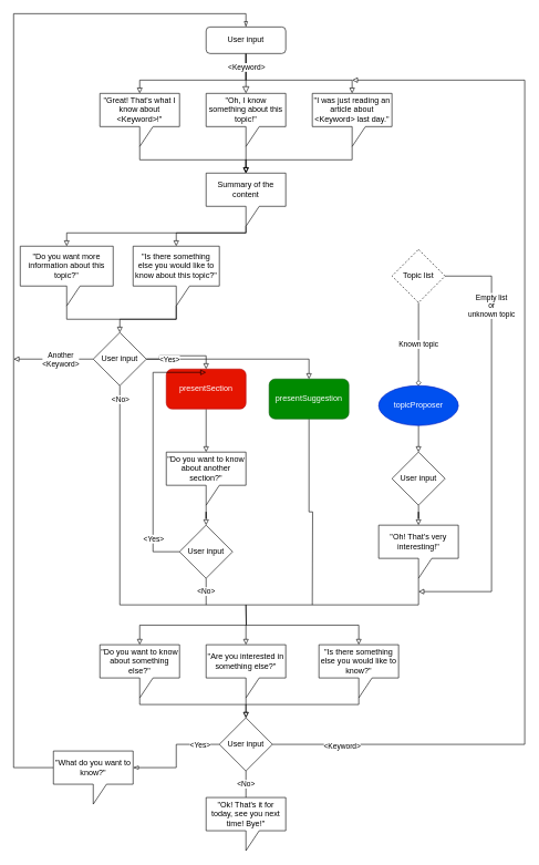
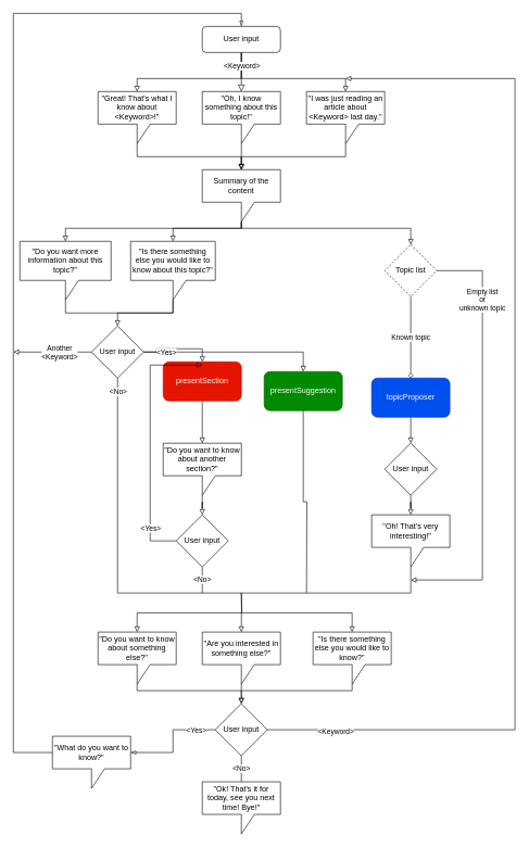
  <mxCell id="0" />
  <mxCell id="1" parent="0" />
  <mxCell id="2" value="" style="rounded=0;html=1;jettySize=auto;orthogonalLoop=1;fontSize=11;endArrow=block;endFill=0;endSize=8;strokeWidth=1;shadow=0;labelBackgroundColor=none;edgeStyle=orthogonalEdgeStyle;entryX=0.5;entryY=0;entryDx=0;entryDy=0;entryPerimeter=0;" parent="1" source="6" target="10" edge="1"><mxGeometry relative="1" as="geometry"><mxPoint x="370" y="150" as="targetPoint" /></mxGeometry></mxCell>
  <mxCell id="3" style="edgeStyle=orthogonalEdgeStyle;rounded=0;orthogonalLoop=1;jettySize=auto;html=1;exitX=0.5;exitY=1;exitDx=0;exitDy=0;entryX=0.5;entryY=0;entryDx=0;entryDy=0;entryPerimeter=0;endArrow=block;endFill=0;strokeColor=#000000;" parent="1" source="6" target="8" edge="1"><mxGeometry relative="1" as="geometry"><Array as="points"><mxPoint x="370" y="120" /><mxPoint x="210" y="120" /></Array></mxGeometry></mxCell>
  <mxCell id="4" style="edgeStyle=orthogonalEdgeStyle;rounded=0;orthogonalLoop=1;jettySize=auto;html=1;exitX=0.5;exitY=1;exitDx=0;exitDy=0;endArrow=block;endFill=0;strokeColor=#000000;" parent="1" source="6" target="12" edge="1"><mxGeometry relative="1" as="geometry"><Array as="points"><mxPoint x="370" y="120" /><mxPoint x="530" y="120" /></Array></mxGeometry></mxCell>
  <mxCell id="5" value="&amp;lt;Keyword&amp;gt;" style="edgeLabel;html=1;align=center;verticalAlign=middle;resizable=0;points=[];" parent="4" vertex="1" connectable="0"><mxGeometry x="-0.227" relative="1" as="geometry"><mxPoint x="-45" y="-20" as="offset" /></mxGeometry></mxCell>
  <mxCell id="6" value="User input" style="rounded=1;whiteSpace=wrap;html=1;fontSize=12;glass=0;strokeWidth=1;shadow=0;" parent="1" vertex="1"><mxGeometry x="310" y="40" width="120" height="40" as="geometry" /></mxCell>
  <mxCell id="7" style="edgeStyle=orthogonalEdgeStyle;rounded=0;orthogonalLoop=1;jettySize=auto;html=1;exitX=0;exitY=0;exitDx=60;exitDy=80;exitPerimeter=0;entryX=0.5;entryY=0;entryDx=0;entryDy=0;entryPerimeter=0;endArrow=block;endFill=0;strokeColor=#000000;" parent="1" source="8" edge="1"><mxGeometry relative="1" as="geometry"><mxPoint x="370" y="260" as="targetPoint" /><Array as="points"><mxPoint x="210" y="240" /><mxPoint x="370" y="240" /></Array></mxGeometry></mxCell>
  <mxCell id="8" value="&lt;span class=&quot;pl-s&quot; style=&quot;box-sizing: border-box ; font-family: , &amp;#34;consolas&amp;#34; , &amp;#34;liberation mono&amp;#34; , &amp;#34;menlo&amp;#34; , monospace&quot;&gt;&quot;Great! That's what I know about &amp;lt;Keyword&amp;gt;!&quot;&lt;/span&gt;" style="shape=callout;whiteSpace=wrap;html=1;perimeter=calloutPerimeter;" parent="1" vertex="1"><mxGeometry x="150" y="140" width="120" height="80" as="geometry" /></mxCell>
  <mxCell id="9" style="edgeStyle=orthogonalEdgeStyle;rounded=0;orthogonalLoop=1;jettySize=auto;html=1;exitX=0;exitY=0;exitDx=60;exitDy=80;exitPerimeter=0;endArrow=block;endFill=0;strokeColor=#000000;" parent="1" source="10" edge="1"><mxGeometry relative="1" as="geometry"><mxPoint x="370" y="260" as="targetPoint" /></mxGeometry></mxCell>
  <mxCell id="10" value="&lt;span style=&quot;font-family: , &amp;#34;consolas&amp;#34; , &amp;#34;liberation mono&amp;#34; , &amp;#34;menlo&amp;#34; , monospace ; font-size: 12px ; font-style: normal ; font-weight: 400 ; letter-spacing: normal ; text-indent: 0px ; text-transform: none ; word-spacing: 0px ; float: none ; display: inline&quot;&gt;&quot;Oh, I know something about this topic!&quot;&lt;/span&gt;&lt;br&gt;" style="shape=callout;whiteSpace=wrap;html=1;perimeter=calloutPerimeter;" parent="1" vertex="1"><mxGeometry x="310" y="140" width="120" height="80" as="geometry" /></mxCell>
  <mxCell id="11" style="edgeStyle=orthogonalEdgeStyle;rounded=0;orthogonalLoop=1;jettySize=auto;html=1;exitX=0;exitY=0;exitDx=60;exitDy=80;exitPerimeter=0;endArrow=block;endFill=0;strokeColor=#000000;" parent="1" source="12" edge="1"><mxGeometry relative="1" as="geometry"><mxPoint x="370" y="260" as="targetPoint" /><Array as="points"><mxPoint x="530" y="240" /><mxPoint x="370" y="240" /></Array></mxGeometry></mxCell>
  <mxCell id="12" value="&lt;span class=&quot;pl-s&quot; style=&quot;box-sizing: border-box ; font-family: , &amp;#34;consolas&amp;#34; , &amp;#34;liberation mono&amp;#34; , &amp;#34;menlo&amp;#34; , monospace ; font-size: 12px ; font-style: normal ; font-weight: 400 ; letter-spacing: normal ; text-indent: 0px ; text-transform: none ; word-spacing: 0px&quot;&gt;&quot;I was just reading an article about &lt;/span&gt;&lt;span style=&quot;font-family: , &amp;#34;consolas&amp;#34; , &amp;#34;liberation mono&amp;#34; , &amp;#34;menlo&amp;#34; , monospace ; font-size: 12px ; font-style: normal ; font-weight: 400 ; letter-spacing: normal ; text-indent: 0px ; text-transform: none ; word-spacing: 0px ; float: none ; display: inline&quot;&gt;&amp;lt;K&lt;/span&gt;&lt;span class=&quot;pl-s1&quot; style=&quot;box-sizing: border-box ; font-family: , &amp;#34;consolas&amp;#34; , &amp;#34;liberation mono&amp;#34; , &amp;#34;menlo&amp;#34; , monospace ; font-size: 12px ; font-style: normal ; font-weight: 400 ; letter-spacing: normal ; text-indent: 0px ; text-transform: none ; word-spacing: 0px&quot;&gt;eyword&amp;gt;&lt;/span&gt;&lt;span class=&quot;pl-s&quot; style=&quot;box-sizing: border-box ; font-family: , &amp;#34;consolas&amp;#34; , &amp;#34;liberation mono&amp;#34; , &amp;#34;menlo&amp;#34; , monospace ; font-size: 12px ; font-style: normal ; font-weight: 400 ; letter-spacing: normal ; text-indent: 0px ; text-transform: none ; word-spacing: 0px&quot;&gt;&amp;nbsp;last day.&quot;&lt;/span&gt;" style="shape=callout;whiteSpace=wrap;html=1;perimeter=calloutPerimeter;" parent="1" vertex="1"><mxGeometry x="470" y="140" width="120" height="80" as="geometry" /></mxCell>
  <mxCell id="13" style="edgeStyle=orthogonalEdgeStyle;rounded=0;orthogonalLoop=1;jettySize=auto;html=1;exitX=0;exitY=0;exitDx=60;exitDy=80;exitPerimeter=0;entryX=0.5;entryY=0;entryDx=0;entryDy=0;entryPerimeter=0;endArrow=block;endFill=0;strokeColor=#000000;" parent="1" source="16" target="18" edge="1"><mxGeometry relative="1" as="geometry"><Array as="points"><mxPoint x="370" y="350" /><mxPoint x="100" y="350" /></Array></mxGeometry></mxCell>
  <mxCell id="14" style="edgeStyle=orthogonalEdgeStyle;rounded=0;orthogonalLoop=1;jettySize=auto;html=1;exitX=0;exitY=0;exitDx=60;exitDy=80;exitPerimeter=0;entryX=0.5;entryY=0;entryDx=0;entryDy=0;entryPerimeter=0;endArrow=block;endFill=0;strokeColor=#000000;" parent="1" source="16" target="20" edge="1"><mxGeometry relative="1" as="geometry"><Array as="points"><mxPoint x="370" y="350" /><mxPoint x="265" y="350" /></Array></mxGeometry></mxCell>
+ <mxCell id="15" style="edgeStyle=orthogonalEdgeStyle;rounded=0;orthogonalLoop=1;jettySize=auto;html=1;exitX=0;exitY=0;exitDx=60;exitDy=80;exitPerimeter=0;entryX=0.5;entryY=0;entryDx=0;entryDy=0;endArrow=block;endFill=0;" parent="1" source="16" target="65" edge="1"><mxGeometry relative="1" as="geometry"><Array as="points"><mxPoint x="370" y="350" /><mxPoint x="630" y="350" /></Array></mxGeometry></mxCell>
  <mxCell id="16" value="Summary of the content" style="shape=callout;whiteSpace=wrap;html=1;perimeter=calloutPerimeter;" parent="1" vertex="1"><mxGeometry x="310" y="260" width="120" height="80" as="geometry" /></mxCell>
  <mxCell id="17" style="edgeStyle=orthogonalEdgeStyle;rounded=0;orthogonalLoop=1;jettySize=auto;html=1;exitX=0;exitY=0;exitDx=70;exitDy=90;exitPerimeter=0;entryX=0;entryY=0;entryDx=65;entryDy=90;entryPerimeter=0;endArrow=none;endFill=0;" parent="1" source="18" target="20" edge="1"><mxGeometry relative="1" as="geometry" /></mxCell>
  <mxCell id="18" value="&lt;span style=&quot;font-family: , &amp;#34;consolas&amp;#34; , &amp;#34;liberation mono&amp;#34; , &amp;#34;menlo&amp;#34; , monospace&quot;&gt;&quot;Do you want more information about this topic?&quot;&lt;/span&gt;" style="shape=callout;whiteSpace=wrap;html=1;perimeter=calloutPerimeter;" parent="1" vertex="1"><mxGeometry x="30" y="370" width="140" height="90" as="geometry" /></mxCell>
  <mxCell id="19" style="edgeStyle=orthogonalEdgeStyle;rounded=0;orthogonalLoop=1;jettySize=auto;html=1;exitX=0;exitY=0;exitDx=65;exitDy=90;exitPerimeter=0;entryX=0.5;entryY=0;entryDx=0;entryDy=0;endArrow=block;endFill=0;" parent="1" source="20" target="34" edge="1"><mxGeometry relative="1" as="geometry" /></mxCell>
  <mxCell id="20" value="&lt;span style=&quot;font-family: , &amp;#34;consolas&amp;#34; , &amp;#34;liberation mono&amp;#34; , &amp;#34;menlo&amp;#34; , monospace&quot;&gt;&quot;Is there something else you would like to know about this topic?&quot;&lt;/span&gt;" style="shape=callout;whiteSpace=wrap;html=1;perimeter=calloutPerimeter;" parent="1" vertex="1"><mxGeometry x="200" y="370" width="130" height="90" as="geometry" /></mxCell>
  <mxCell id="21" style="edgeStyle=orthogonalEdgeStyle;rounded=0;orthogonalLoop=1;jettySize=auto;html=1;exitX=0.5;exitY=1;exitDx=0;exitDy=0;startArrow=none;startFill=0;endArrow=block;endFill=0;strokeColor=#000000;" parent="1" source="22" target="36" edge="1"><mxGeometry relative="1" as="geometry" /></mxCell>
  <mxCell id="22" value="presentSection" style="rounded=1;whiteSpace=wrap;html=1;fillColor=#e51400;strokeColor=#B20000;fontColor=#ffffff;" parent="1" vertex="1"><mxGeometry x="250" y="555" width="120" height="60" as="geometry" /></mxCell>
  <mxCell id="23" style="edgeStyle=orthogonalEdgeStyle;rounded=0;orthogonalLoop=1;jettySize=auto;html=1;exitX=0.5;exitY=1;exitDx=0;exitDy=0;startArrow=none;startFill=0;endArrow=none;endFill=0;strokeColor=#000000;" parent="1" source="24" edge="1"><mxGeometry relative="1" as="geometry"><mxPoint x="470" y="910" as="targetPoint" /></mxGeometry></mxCell>
  <mxCell id="24" value="presentSuggestion" style="rounded=1;whiteSpace=wrap;html=1;fillColor=#008a00;strokeColor=#005700;fontColor=#ffffff;" parent="1" vertex="1"><mxGeometry x="405" y="570" width="120" height="60" as="geometry" /></mxCell>
  <mxCell id="25" style="edgeStyle=orthogonalEdgeStyle;rounded=0;orthogonalLoop=1;jettySize=auto;html=1;exitX=0.5;exitY=1;exitDx=0;exitDy=0;entryX=0.5;entryY=0;entryDx=0;entryDy=0;startArrow=none;startFill=0;endArrow=block;endFill=0;strokeColor=#000000;" parent="1" source="26" target="42" edge="1"><mxGeometry relative="1" as="geometry" /></mxCell>
- <mxCell id="26" value="topicProposer" style="ellipse;whiteSpace=wrap;html=1;fillColor=#0050ef;strokeColor=#001DBC;fontColor=#ffffff;" parent="1" vertex="1"><mxGeometry x="570" y="580" width="120" height="60" as="geometry" /></mxCell>
+ <mxCell id="26" value="topicProposer" style="rounded=1;whiteSpace=wrap;html=1;fillColor=#0050ef;strokeColor=#001DBC;fontColor=#ffffff;" parent="1" vertex="1"><mxGeometry x="570" y="580" width="120" height="60" as="geometry" /></mxCell>
  <mxCell id="27" style="edgeStyle=orthogonalEdgeStyle;rounded=0;orthogonalLoop=1;jettySize=auto;html=1;exitX=1;exitY=0.5;exitDx=0;exitDy=0;entryX=0.5;entryY=0;entryDx=0;entryDy=0;startArrow=none;startFill=0;endArrow=block;endFill=0;strokeColor=#000000;" parent="1" source="34" target="22" edge="1"><mxGeometry relative="1" as="geometry" /></mxCell>
  <mxCell id="28" style="edgeStyle=orthogonalEdgeStyle;rounded=0;orthogonalLoop=1;jettySize=auto;html=1;exitX=1;exitY=0.5;exitDx=0;exitDy=0;entryX=0.5;entryY=0;entryDx=0;entryDy=0;startArrow=none;startFill=0;endArrow=block;endFill=0;strokeColor=#000000;" parent="1" source="34" target="24" edge="1"><mxGeometry relative="1" as="geometry" /></mxCell>
  <mxCell id="29" value="&amp;lt;Yes&amp;gt;" style="edgeLabel;html=1;align=center;verticalAlign=middle;resizable=0;points=[];" parent="28" vertex="1" connectable="0"><mxGeometry x="-0.756" relative="1" as="geometry"><mxPoint as="offset" /></mxGeometry></mxCell>
  <mxCell id="30" style="edgeStyle=orthogonalEdgeStyle;rounded=0;orthogonalLoop=1;jettySize=auto;html=1;exitX=0.5;exitY=1;exitDx=0;exitDy=0;startArrow=none;startFill=0;endArrow=none;endFill=0;strokeColor=#000000;" parent="1" source="34" edge="1"><mxGeometry relative="1" as="geometry"><mxPoint x="630" y="910" as="targetPoint" /><Array as="points"><mxPoint x="180" y="910" /><mxPoint x="630" y="910" /></Array></mxGeometry></mxCell>
  <mxCell id="31" value="&amp;lt;No&amp;gt;" style="edgeLabel;html=1;align=center;verticalAlign=middle;resizable=0;points=[];" parent="30" vertex="1" connectable="0"><mxGeometry x="-0.29" y="-3" relative="1" as="geometry"><mxPoint x="3" y="-257" as="offset" /></mxGeometry></mxCell>
  <mxCell id="32" style="edgeStyle=orthogonalEdgeStyle;rounded=0;orthogonalLoop=1;jettySize=auto;html=1;exitX=0;exitY=0.5;exitDx=0;exitDy=0;endArrow=block;endFill=0;" parent="1" source="34" edge="1"><mxGeometry relative="1" as="geometry"><mxPoint x="20" y="540" as="targetPoint" /></mxGeometry></mxCell>
  <mxCell id="33" value="Another&lt;br&gt;&amp;lt;Keyword&amp;gt;" style="edgeLabel;html=1;align=center;verticalAlign=middle;resizable=0;points=[];" parent="32" vertex="1" connectable="0"><mxGeometry x="0.267" y="-1" relative="1" as="geometry"><mxPoint x="26" y="1" as="offset" /></mxGeometry></mxCell>
  <mxCell id="34" value="User input" style="rhombus;whiteSpace=wrap;html=1;" parent="1" vertex="1"><mxGeometry x="140" y="500" width="80" height="80" as="geometry" /></mxCell>
  <mxCell id="35" style="edgeStyle=orthogonalEdgeStyle;rounded=0;orthogonalLoop=1;jettySize=auto;html=1;exitX=0;exitY=0;exitDx=60;exitDy=80;exitPerimeter=0;startArrow=none;startFill=0;endArrow=block;endFill=0;strokeColor=#000000;" parent="1" source="36" target="40" edge="1"><mxGeometry relative="1" as="geometry" /></mxCell>
  <mxCell id="36" value="&lt;span style=&quot;font-family: , &amp;#34;consolas&amp;#34; , &amp;#34;liberation mono&amp;#34; , &amp;#34;menlo&amp;#34; , monospace&quot;&gt;&quot;Do you want to know about another section?&quot;&lt;/span&gt;" style="shape=callout;whiteSpace=wrap;html=1;perimeter=calloutPerimeter;" parent="1" vertex="1"><mxGeometry x="250" y="680" width="120" height="80" as="geometry" /></mxCell>
  <mxCell id="37" style="edgeStyle=orthogonalEdgeStyle;rounded=0;orthogonalLoop=1;jettySize=auto;html=1;exitX=0;exitY=0.5;exitDx=0;exitDy=0;startArrow=none;startFill=0;endArrow=block;endFill=0;strokeColor=#000000;" parent="1" source="40" edge="1"><mxGeometry relative="1" as="geometry"><mxPoint x="310" y="560" as="targetPoint" /><Array as="points"><mxPoint x="230" y="830" /><mxPoint x="230" y="560" /><mxPoint x="310" y="560" /></Array></mxGeometry></mxCell>
  <mxCell id="38" value="&amp;lt;Yes&amp;gt;" style="edgeLabel;html=1;align=center;verticalAlign=middle;resizable=0;points=[];" parent="37" vertex="1" connectable="0"><mxGeometry x="-0.556" y="1" relative="1" as="geometry"><mxPoint x="1" y="27" as="offset" /></mxGeometry></mxCell>
  <mxCell id="39" value="&amp;lt;No&amp;gt;" style="edgeStyle=orthogonalEdgeStyle;rounded=0;orthogonalLoop=1;jettySize=auto;html=1;exitX=0.5;exitY=1;exitDx=0;exitDy=0;startArrow=none;startFill=0;endArrow=none;endFill=0;strokeColor=#000000;" parent="1" source="40" edge="1"><mxGeometry relative="1" as="geometry"><mxPoint x="310" y="910" as="targetPoint" /><mxPoint as="offset" /></mxGeometry></mxCell>
  <mxCell id="40" value="User input" style="rhombus;whiteSpace=wrap;html=1;" parent="1" vertex="1"><mxGeometry x="270" y="790" width="80" height="80" as="geometry" /></mxCell>
  <mxCell id="41" style="edgeStyle=orthogonalEdgeStyle;rounded=0;orthogonalLoop=1;jettySize=auto;html=1;exitX=0.5;exitY=1;exitDx=0;exitDy=0;startArrow=none;startFill=0;endArrow=block;endFill=0;strokeColor=#000000;" parent="1" source="42" target="44" edge="1"><mxGeometry relative="1" as="geometry" /></mxCell>
  <mxCell id="42" value="User input" style="rhombus;whiteSpace=wrap;html=1;" parent="1" vertex="1"><mxGeometry x="590" y="680" width="80" height="80" as="geometry" /></mxCell>
  <mxCell id="43" style="edgeStyle=orthogonalEdgeStyle;rounded=0;orthogonalLoop=1;jettySize=auto;html=1;exitX=0;exitY=0;exitDx=60;exitDy=80;exitPerimeter=0;startArrow=none;startFill=0;endArrow=none;endFill=0;strokeColor=#000000;" parent="1" source="44" edge="1"><mxGeometry relative="1" as="geometry"><mxPoint x="630" y="910" as="targetPoint" /></mxGeometry></mxCell>
  <mxCell id="44" value="&lt;span style=&quot;font-family: , &amp;#34;consolas&amp;#34; , &amp;#34;liberation mono&amp;#34; , &amp;#34;menlo&amp;#34; , monospace&quot;&gt;&quot;Oh! That's very interesting!&quot;&lt;/span&gt;" style="shape=callout;whiteSpace=wrap;html=1;perimeter=calloutPerimeter;" parent="1" vertex="1"><mxGeometry x="570" y="790" width="120" height="80" as="geometry" /></mxCell>
  <mxCell id="45" style="edgeStyle=orthogonalEdgeStyle;rounded=0;orthogonalLoop=1;jettySize=auto;html=1;exitX=0;exitY=0;exitDx=60;exitDy=80;exitPerimeter=0;startArrow=none;startFill=0;endArrow=block;endFill=0;strokeColor=#000000;" parent="1" source="47" edge="1"><mxGeometry relative="1" as="geometry"><mxPoint x="370" y="1080" as="targetPoint" /><Array as="points"><mxPoint x="210" y="1060" /><mxPoint x="370" y="1060" /></Array></mxGeometry></mxCell>
  <mxCell id="46" style="edgeStyle=orthogonalEdgeStyle;rounded=0;orthogonalLoop=1;jettySize=auto;html=1;exitX=0.5;exitY=0;exitDx=0;exitDy=0;exitPerimeter=0;startArrow=block;startFill=0;endArrow=none;endFill=0;strokeColor=#000000;" parent="1" source="47" edge="1"><mxGeometry relative="1" as="geometry"><mxPoint x="370" y="910" as="targetPoint" /></mxGeometry></mxCell>
  <mxCell id="47" value="&lt;span style=&quot;font-family: , &amp;#34;consolas&amp;#34; , &amp;#34;liberation mono&amp;#34; , &amp;#34;menlo&amp;#34; , monospace&quot;&gt;&quot;Do you want to know about something else?&quot;&lt;/span&gt;" style="shape=callout;whiteSpace=wrap;html=1;perimeter=calloutPerimeter;" parent="1" vertex="1"><mxGeometry x="150" y="970" width="120" height="80" as="geometry" /></mxCell>
  <mxCell id="48" style="edgeStyle=none;rounded=0;orthogonalLoop=1;jettySize=auto;html=1;exitX=0;exitY=0;exitDx=60;exitDy=80;exitPerimeter=0;entryX=0.5;entryY=0;entryDx=0;entryDy=0;startArrow=none;startFill=0;endArrow=block;endFill=0;strokeColor=#000000;" parent="1" source="50" edge="1"><mxGeometry relative="1" as="geometry"><mxPoint x="370" y="1080" as="targetPoint" /></mxGeometry></mxCell>
  <mxCell id="49" style="edgeStyle=orthogonalEdgeStyle;rounded=0;orthogonalLoop=1;jettySize=auto;html=1;exitX=0.5;exitY=0;exitDx=0;exitDy=0;exitPerimeter=0;startArrow=block;startFill=0;endArrow=none;endFill=0;strokeColor=#000000;" parent="1" source="50" edge="1"><mxGeometry relative="1" as="geometry"><mxPoint x="370" y="940" as="targetPoint" /></mxGeometry></mxCell>
  <mxCell id="50" value="&lt;span style=&quot;font-family: , &amp;#34;consolas&amp;#34; , &amp;#34;liberation mono&amp;#34; , &amp;#34;menlo&amp;#34; , monospace&quot;&gt;&quot;Are you interested in something else?&quot;&lt;/span&gt;" style="shape=callout;whiteSpace=wrap;html=1;perimeter=calloutPerimeter;" parent="1" vertex="1"><mxGeometry x="310" y="970" width="120" height="80" as="geometry" /></mxCell>
  <mxCell id="51" style="edgeStyle=orthogonalEdgeStyle;rounded=0;orthogonalLoop=1;jettySize=auto;html=1;exitX=0.5;exitY=0;exitDx=0;exitDy=0;exitPerimeter=0;startArrow=block;startFill=0;endArrow=none;endFill=0;strokeColor=#000000;" parent="1" source="53" edge="1"><mxGeometry relative="1" as="geometry"><mxPoint x="370" y="910" as="targetPoint" /></mxGeometry></mxCell>
  <mxCell id="52" style="edgeStyle=orthogonalEdgeStyle;rounded=0;orthogonalLoop=1;jettySize=auto;html=1;exitX=0;exitY=0;exitDx=60;exitDy=80;exitPerimeter=0;startArrow=none;startFill=0;endArrow=none;endFill=0;strokeColor=#000000;" parent="1" source="53" edge="1"><mxGeometry relative="1" as="geometry"><mxPoint x="370" y="1060" as="targetPoint" /><Array as="points"><mxPoint x="540" y="1060" /><mxPoint x="370" y="1060" /></Array></mxGeometry></mxCell>
  <mxCell id="53" value="&lt;span style=&quot;font-family: , &amp;#34;consolas&amp;#34; , &amp;#34;liberation mono&amp;#34; , &amp;#34;menlo&amp;#34; , monospace&quot;&gt;&quot;Is there something else you would like to know?&quot;&lt;/span&gt;" style="shape=callout;whiteSpace=wrap;html=1;perimeter=calloutPerimeter;" parent="1" vertex="1"><mxGeometry x="480" y="970" width="120" height="80" as="geometry" /></mxCell>
  <mxCell id="54" value="&amp;lt;No&amp;gt;" style="edgeStyle=orthogonalEdgeStyle;rounded=0;orthogonalLoop=1;jettySize=auto;html=1;exitX=0.5;exitY=1;exitDx=0;exitDy=0;startArrow=none;startFill=0;endArrow=block;endFill=0;strokeColor=#000000;entryX=0.5;entryY=0;entryDx=0;entryDy=0;entryPerimeter=0;" parent="1" edge="1"><mxGeometry x="0.608" y="-21" relative="1" as="geometry"><mxPoint x="370" y="1160" as="sourcePoint" /><mxPoint x="370" y="1211" as="targetPoint" /><Array as="points"><mxPoint x="370" y="1201" /><mxPoint x="370" y="1201" /></Array><mxPoint x="21" y="-21" as="offset" /></mxGeometry></mxCell>
  <mxCell id="55" value="&lt;span style=&quot;font-family: , &amp;#34;consolas&amp;#34; , &amp;#34;liberation mono&amp;#34; , &amp;#34;menlo&amp;#34; , monospace&quot;&gt;&quot;Ok! That's it for today, see you next time! Bye!&quot;&lt;/span&gt;" style="shape=callout;whiteSpace=wrap;html=1;perimeter=calloutPerimeter;" parent="1" vertex="1"><mxGeometry x="310" y="1200" width="120" height="80" as="geometry" /></mxCell>
  <mxCell id="56" style="edgeStyle=orthogonalEdgeStyle;rounded=0;orthogonalLoop=1;jettySize=auto;html=1;exitX=1;exitY=0.5;exitDx=0;exitDy=0;startArrow=none;startFill=0;endArrow=block;endFill=0;strokeColor=#000000;" parent="1" source="60" edge="1"><mxGeometry relative="1" as="geometry"><mxPoint x="530" y="120" as="targetPoint" /><Array as="points"><mxPoint x="790" y="1120" /><mxPoint x="790" y="120" /></Array></mxGeometry></mxCell>
  <mxCell id="57" value="&amp;lt;Keyword&amp;gt;" style="edgeLabel;html=1;align=center;verticalAlign=middle;resizable=0;points=[];" parent="56" vertex="1" connectable="0"><mxGeometry x="-0.873" y="-2" relative="1" as="geometry"><mxPoint as="offset" /></mxGeometry></mxCell>
  <mxCell id="58" style="edgeStyle=orthogonalEdgeStyle;rounded=0;orthogonalLoop=1;jettySize=auto;html=1;exitX=0;exitY=0.5;exitDx=0;exitDy=0;entryX=0;entryY=0;entryDx=120;entryDy=25;entryPerimeter=0;startArrow=none;startFill=0;endArrow=blockThin;endFill=0;strokeColor=#000000;" parent="1" source="60" target="62" edge="1"><mxGeometry relative="1" as="geometry" /></mxCell>
  <mxCell id="59" value="&amp;lt;Yes&amp;gt;" style="edgeLabel;html=1;align=center;verticalAlign=middle;resizable=0;points=[];" parent="58" vertex="1" connectable="0"><mxGeometry x="-0.378" relative="1" as="geometry"><mxPoint x="21" as="offset" /></mxGeometry></mxCell>
  <mxCell id="60" value="User input" style="rhombus;whiteSpace=wrap;html=1;" parent="1" vertex="1"><mxGeometry x="330" y="1080" width="80" height="80" as="geometry" /></mxCell>
  <mxCell id="61" style="edgeStyle=orthogonalEdgeStyle;rounded=0;orthogonalLoop=1;jettySize=auto;html=1;exitX=0;exitY=0;exitDx=0;exitDy=25;exitPerimeter=0;entryX=0.5;entryY=0;entryDx=0;entryDy=0;startArrow=none;startFill=0;endArrow=blockThin;endFill=0;strokeColor=#000000;" parent="1" source="62" target="6" edge="1"><mxGeometry relative="1" as="geometry"><Array as="points"><mxPoint x="20" y="1155" /><mxPoint x="20" y="20" /><mxPoint x="370" y="20" /></Array></mxGeometry></mxCell>
  <mxCell id="62" value="&lt;span style=&quot;font-family: , &amp;#34;consolas&amp;#34; , &amp;#34;liberation mono&amp;#34; , &amp;#34;menlo&amp;#34; , monospace&quot;&gt;&quot;What do you want to know?&quot;&lt;/span&gt;" style="shape=callout;whiteSpace=wrap;html=1;perimeter=calloutPerimeter;" parent="1" vertex="1"><mxGeometry x="80" y="1130" width="120" height="80" as="geometry" /></mxCell>
  <mxCell id="63" value="Known topic" style="edgeStyle=orthogonalEdgeStyle;rounded=0;orthogonalLoop=1;jettySize=auto;html=1;exitX=0.5;exitY=1;exitDx=0;exitDy=0;entryX=0.5;entryY=0;entryDx=0;entryDy=0;endArrow=diamond;endFill=0;" parent="1" source="65" target="26" edge="1"><mxGeometry relative="1" as="geometry" /></mxCell>
  <mxCell id="64" value="Empty list&lt;br&gt;or&lt;br&gt;unknown topic" style="edgeStyle=orthogonalEdgeStyle;rounded=0;orthogonalLoop=1;jettySize=auto;html=1;exitX=1;exitY=0.5;exitDx=0;exitDy=0;endArrow=block;endFill=0;" parent="1" source="65" edge="1"><mxGeometry x="-0.786" y="-45" relative="1" as="geometry"><mxPoint x="630" y="890" as="targetPoint" /><mxPoint x="45" y="45" as="offset" /><Array as="points"><mxPoint x="740" y="415" /><mxPoint x="740" y="890" /><mxPoint x="630" y="890" /></Array></mxGeometry></mxCell>
  <mxCell id="65" value="Topic list" style="rhombus;whiteSpace=wrap;html=1;dashed=1;" parent="1" vertex="1"><mxGeometry x="590" y="375" width="80" height="80" as="geometry" /></mxCell>
